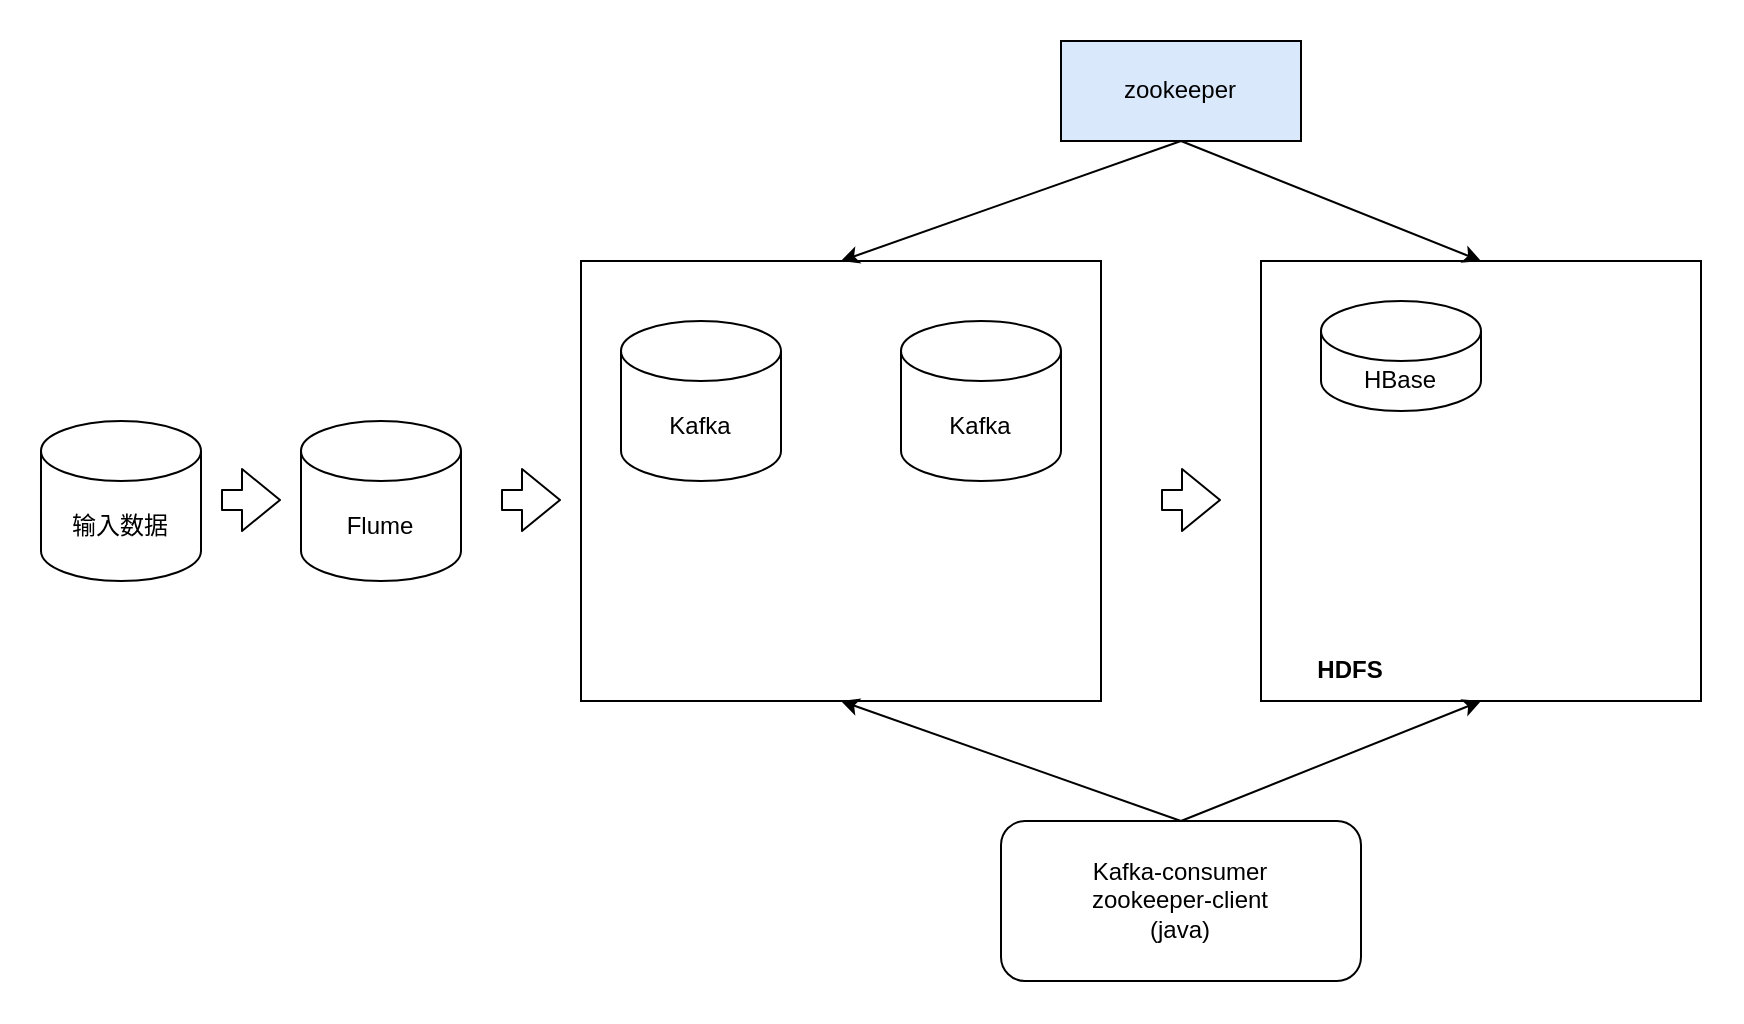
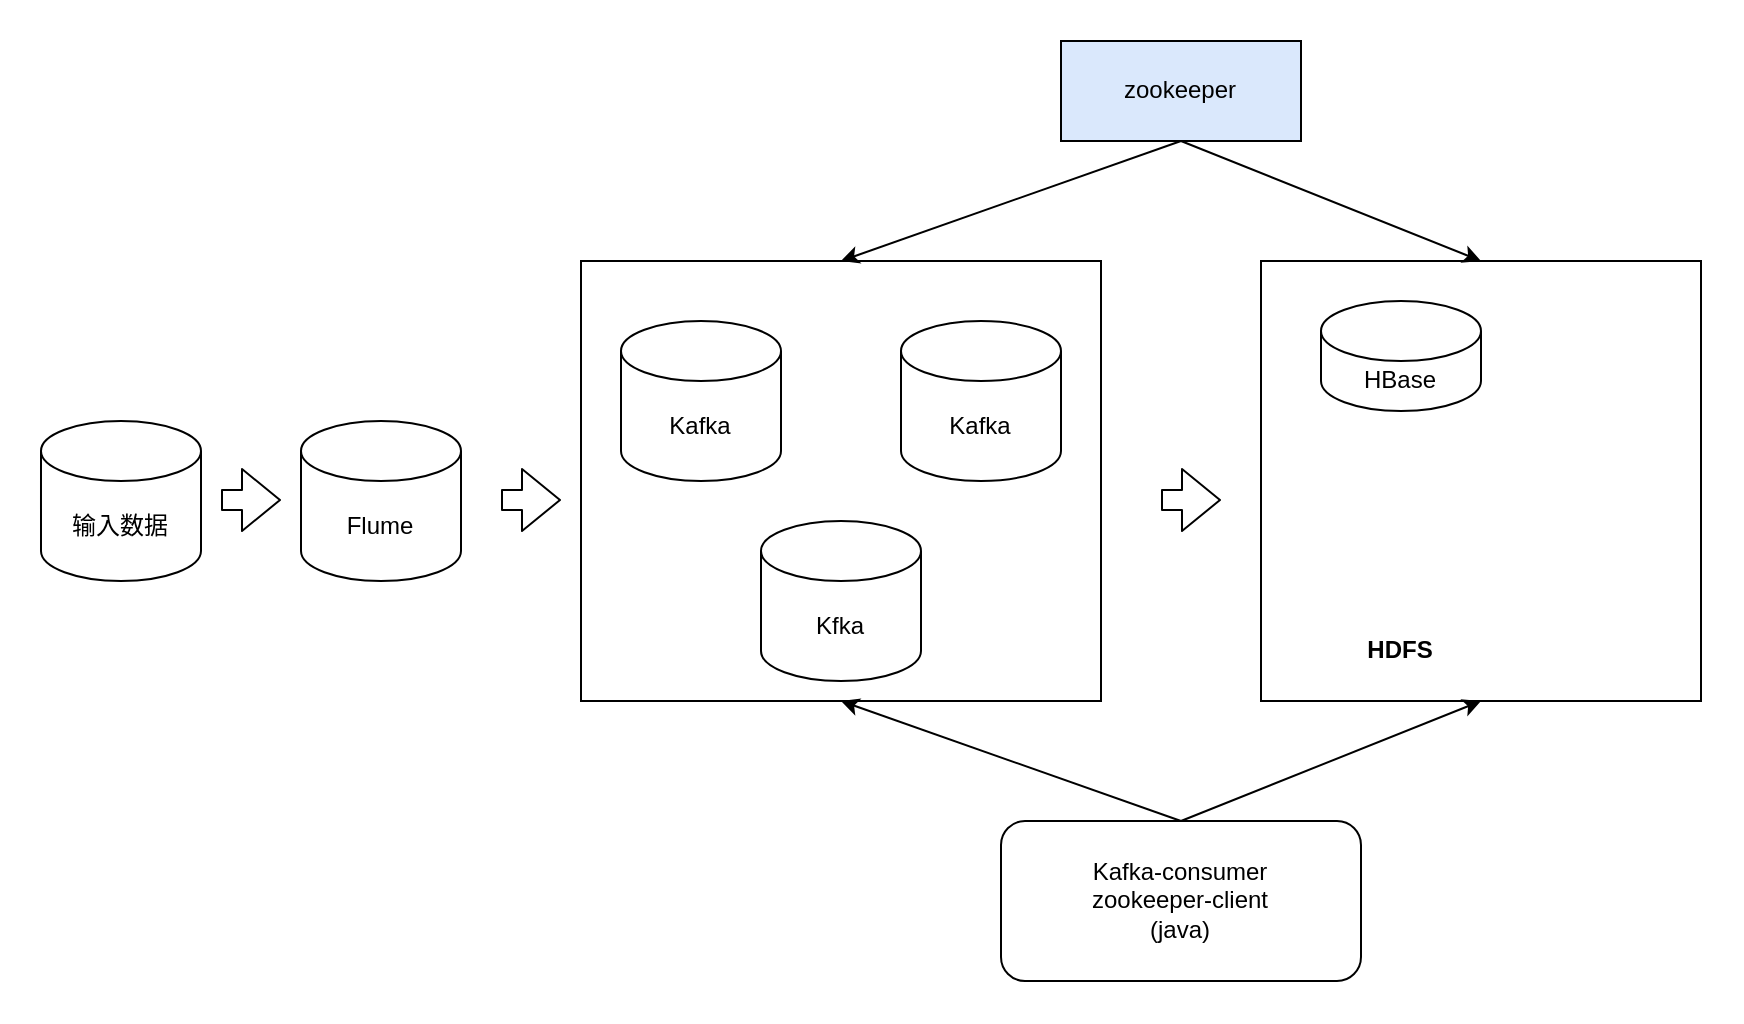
  <mxCell id="0" />
  <mxCell id="1" parent="0" />
  <mxCell id="2" value="" style="whiteSpace=wrap;html=1;aspect=fixed;" vertex="1" parent="1"><mxGeometry x="630" y="130" width="220" height="220" as="geometry" /></mxCell>
  <mxCell id="3" value="" style="rounded=0;whiteSpace=wrap;html=1;" vertex="1" parent="1"><mxGeometry x="290" y="130" width="260" height="220" as="geometry" /></mxCell>
  <mxCell id="4" value="Flume" style="shape=cylinder3;whiteSpace=wrap;html=1;boundedLbl=1;backgroundOutline=1;size=15;" vertex="1" parent="1"><mxGeometry x="150" y="210" width="80" height="80" as="geometry" /></mxCell>
  <mxCell id="5" value="输入数据" style="shape=cylinder3;whiteSpace=wrap;html=1;boundedLbl=1;backgroundOutline=1;size=15;" vertex="1" parent="1"><mxGeometry x="20" y="210" width="80" height="80" as="geometry" /></mxCell>
  <mxCell id="6" value="Kafka" style="shape=cylinder3;whiteSpace=wrap;html=1;boundedLbl=1;backgroundOutline=1;size=15;" vertex="1" parent="1"><mxGeometry x="310" y="160" width="80" height="80" as="geometry" /></mxCell>
  <mxCell id="7" value="Kafka" style="shape=cylinder3;whiteSpace=wrap;html=1;boundedLbl=1;backgroundOutline=1;size=15;" vertex="1" parent="1"><mxGeometry x="450" y="160" width="80" height="80" as="geometry" /></mxCell>
+ <mxCell id="8" value="Kfka" style="shape=cylinder3;whiteSpace=wrap;html=1;boundedLbl=1;backgroundOutline=1;size=15;" vertex="1" parent="1"><mxGeometry x="380" y="260" width="80" height="80" as="geometry" /></mxCell>
  <mxCell id="9" value="HBase" style="shape=cylinder3;whiteSpace=wrap;html=1;boundedLbl=1;backgroundOutline=1;size=15;" vertex="1" parent="1"><mxGeometry x="660" y="150" width="80" height="55" as="geometry" /></mxCell>
  <mxCell id="10" value="" style="shape=flexArrow;endArrow=classic;html=1;" edge="1" parent="1"><mxGeometry width="50" height="50" relative="1" as="geometry"><mxPoint x="110" y="249.5" as="sourcePoint" /><mxPoint x="140" y="249.5" as="targetPoint" /></mxGeometry></mxCell>
  <mxCell id="11" value="" style="shape=flexArrow;endArrow=classic;html=1;" edge="1" parent="1"><mxGeometry width="50" height="50" relative="1" as="geometry"><mxPoint x="250" y="249.5" as="sourcePoint" /><mxPoint x="280" y="249.5" as="targetPoint" /></mxGeometry></mxCell>
  <mxCell id="12" value="" style="shape=flexArrow;endArrow=classic;html=1;" edge="1" parent="1"><mxGeometry width="50" height="50" relative="1" as="geometry"><mxPoint x="580" y="249.5" as="sourcePoint" /><mxPoint x="610" y="249.5" as="targetPoint" /></mxGeometry></mxCell>
  <mxCell id="13" value="zookeeper" style="rounded=0;whiteSpace=wrap;html=1;fillColor=#dae8fc;" vertex="1" parent="1"><mxGeometry x="530" y="20" width="120" height="50" as="geometry" /></mxCell>
- <mxCell id="14" value="&lt;b&gt;HDFS&lt;/b&gt;" style="text;html=1;strokeColor=none;fillColor=none;align=center;verticalAlign=middle;whiteSpace=wrap;rounded=0;" vertex="1" parent="1"><mxGeometry x="630" y="320" width="90" height="30" as="geometry" /></mxCell>
+ <mxCell id="14" value="&lt;b&gt;HDFS&lt;/b&gt;" style="text;html=1;strokeColor=none;fillColor=none;align=center;verticalAlign=middle;whiteSpace=wrap;rounded=0;" vertex="1" parent="1"><mxGeometry x="655" y="310" width="90" height="30" as="geometry" /></mxCell>
  <mxCell id="15" value="Kafka-consumer&lt;br&gt;zookeeper-client&lt;br&gt;(java)" style="rounded=1;whiteSpace=wrap;html=1;" vertex="1" parent="1"><mxGeometry x="500" y="410" width="180" height="80" as="geometry" /></mxCell>
  <mxCell id="16" value="" style="endArrow=classic;html=1;entryX=0.5;entryY=1;entryDx=0;entryDy=0;" edge="1" parent="1" target="2"><mxGeometry width="50" height="50" relative="1" as="geometry"><mxPoint x="590" y="410" as="sourcePoint" /><mxPoint x="640" y="360" as="targetPoint" /></mxGeometry></mxCell>
  <mxCell id="17" value="" style="endArrow=classic;html=1;entryX=0.5;entryY=1;entryDx=0;entryDy=0;" edge="1" parent="1" target="3"><mxGeometry width="50" height="50" relative="1" as="geometry"><mxPoint x="590" y="410" as="sourcePoint" /><mxPoint x="740" y="350" as="targetPoint" /></mxGeometry></mxCell>
  <mxCell id="18" value="" style="endArrow=classic;html=1;entryX=0.5;entryY=0;entryDx=0;entryDy=0;exitX=0.5;exitY=1;exitDx=0;exitDy=0;" edge="1" parent="1" source="13" target="3"><mxGeometry width="50" height="50" relative="1" as="geometry"><mxPoint x="275" y="100" as="sourcePoint" /><mxPoint x="425" y="40" as="targetPoint" /></mxGeometry></mxCell>
  <mxCell id="19" value="" style="endArrow=classic;html=1;" edge="1" parent="1"><mxGeometry width="50" height="50" relative="1" as="geometry"><mxPoint x="590" y="70" as="sourcePoint" /><mxPoint x="740" y="130" as="targetPoint" /></mxGeometry></mxCell>
